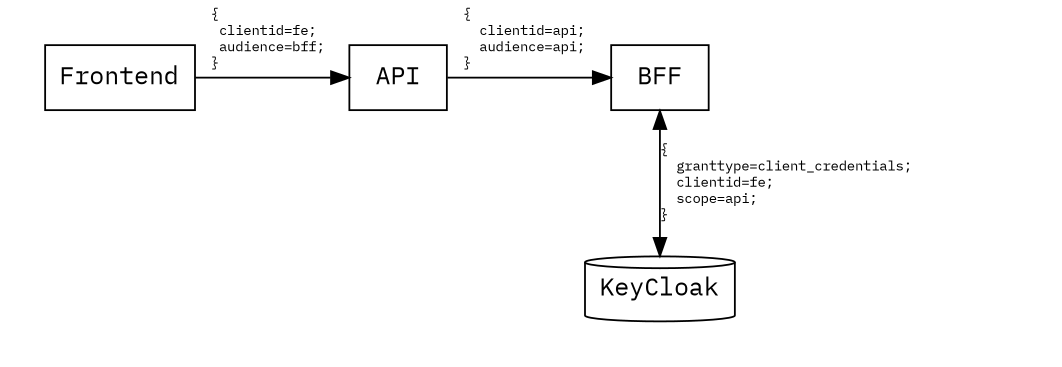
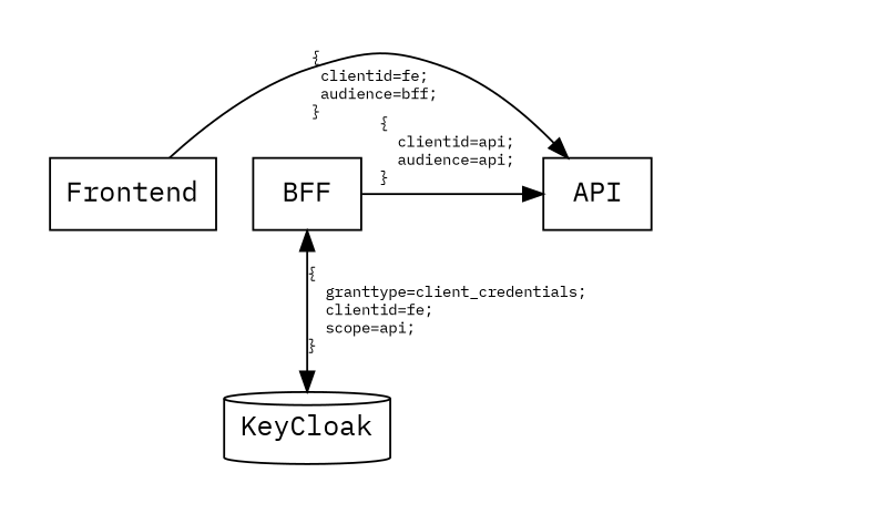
  digraph {
    fontname="IBM Plex Mono"
    rankdir=TD
    node [fontname="IBM Plex Mono" shape=rect]
    edge [align=left fontname="IBM Plex Mono" fontsize=8]
    Frontend
    BFF
    API
    rank2 [style=invis shape=""]
    rank1 [style=invis shape=""]
    KeyCloak [shape=cylinder]
    subgraph sub_1 {
      rank=same
      Frontend
      BFF
      API
      rank2
    }
    subgraph sub_2 {
      rank=same
      rank1
      KeyCloak
    }
    Frontend -> API [label="{\l clientid=fe; \l audience=bff; \l}\l"]
-   API -> BFF [label="{\l  clientid=api; \l  audience=api; \l}\l"]
+   BFF -> API [label="{\l  clientid=api; \l  audience=api; \l}\l"]
    BFF -> KeyCloak [dir=both label="{\l  granttype=client_credentials; \l  clientid=fe; \l  scope=api; \l}\l"]
    rank1 -> rank2 [style=invis align="" fontsize=""]
  }
